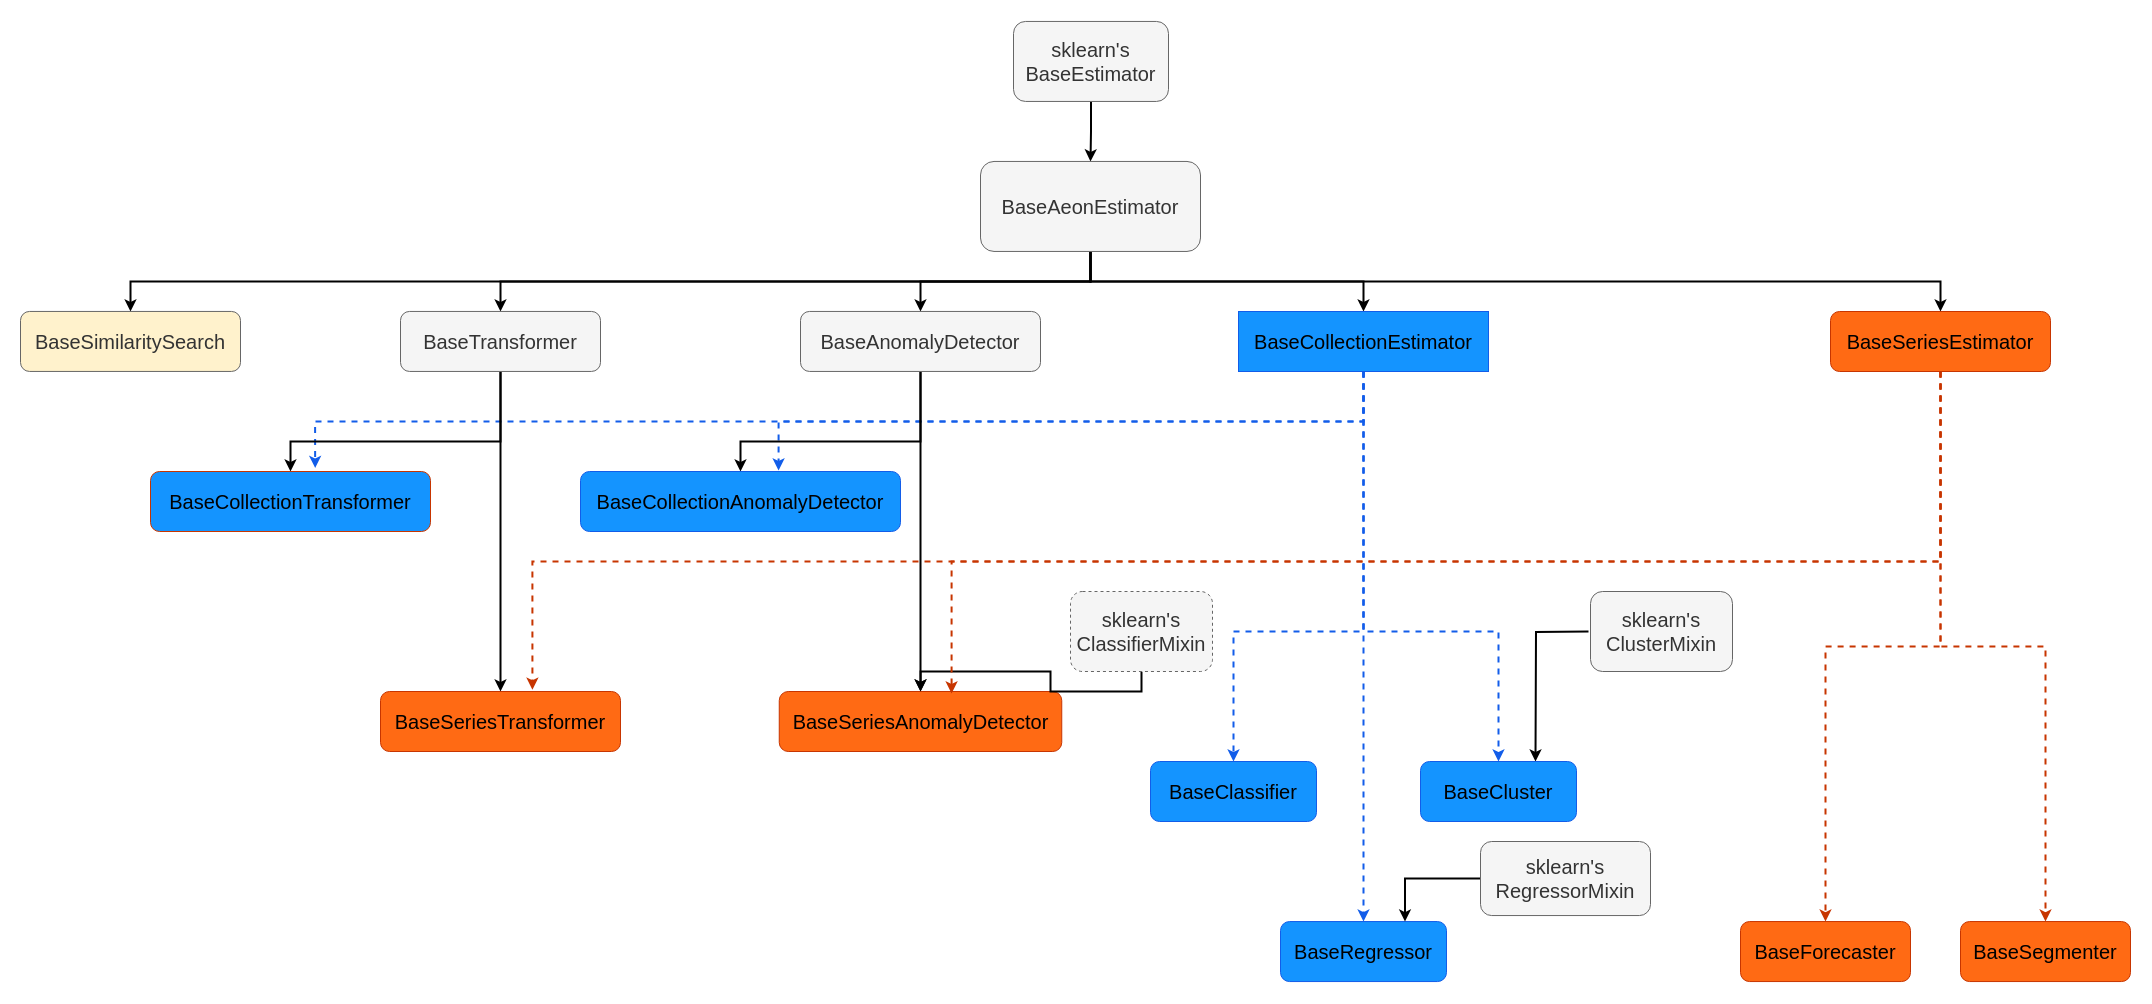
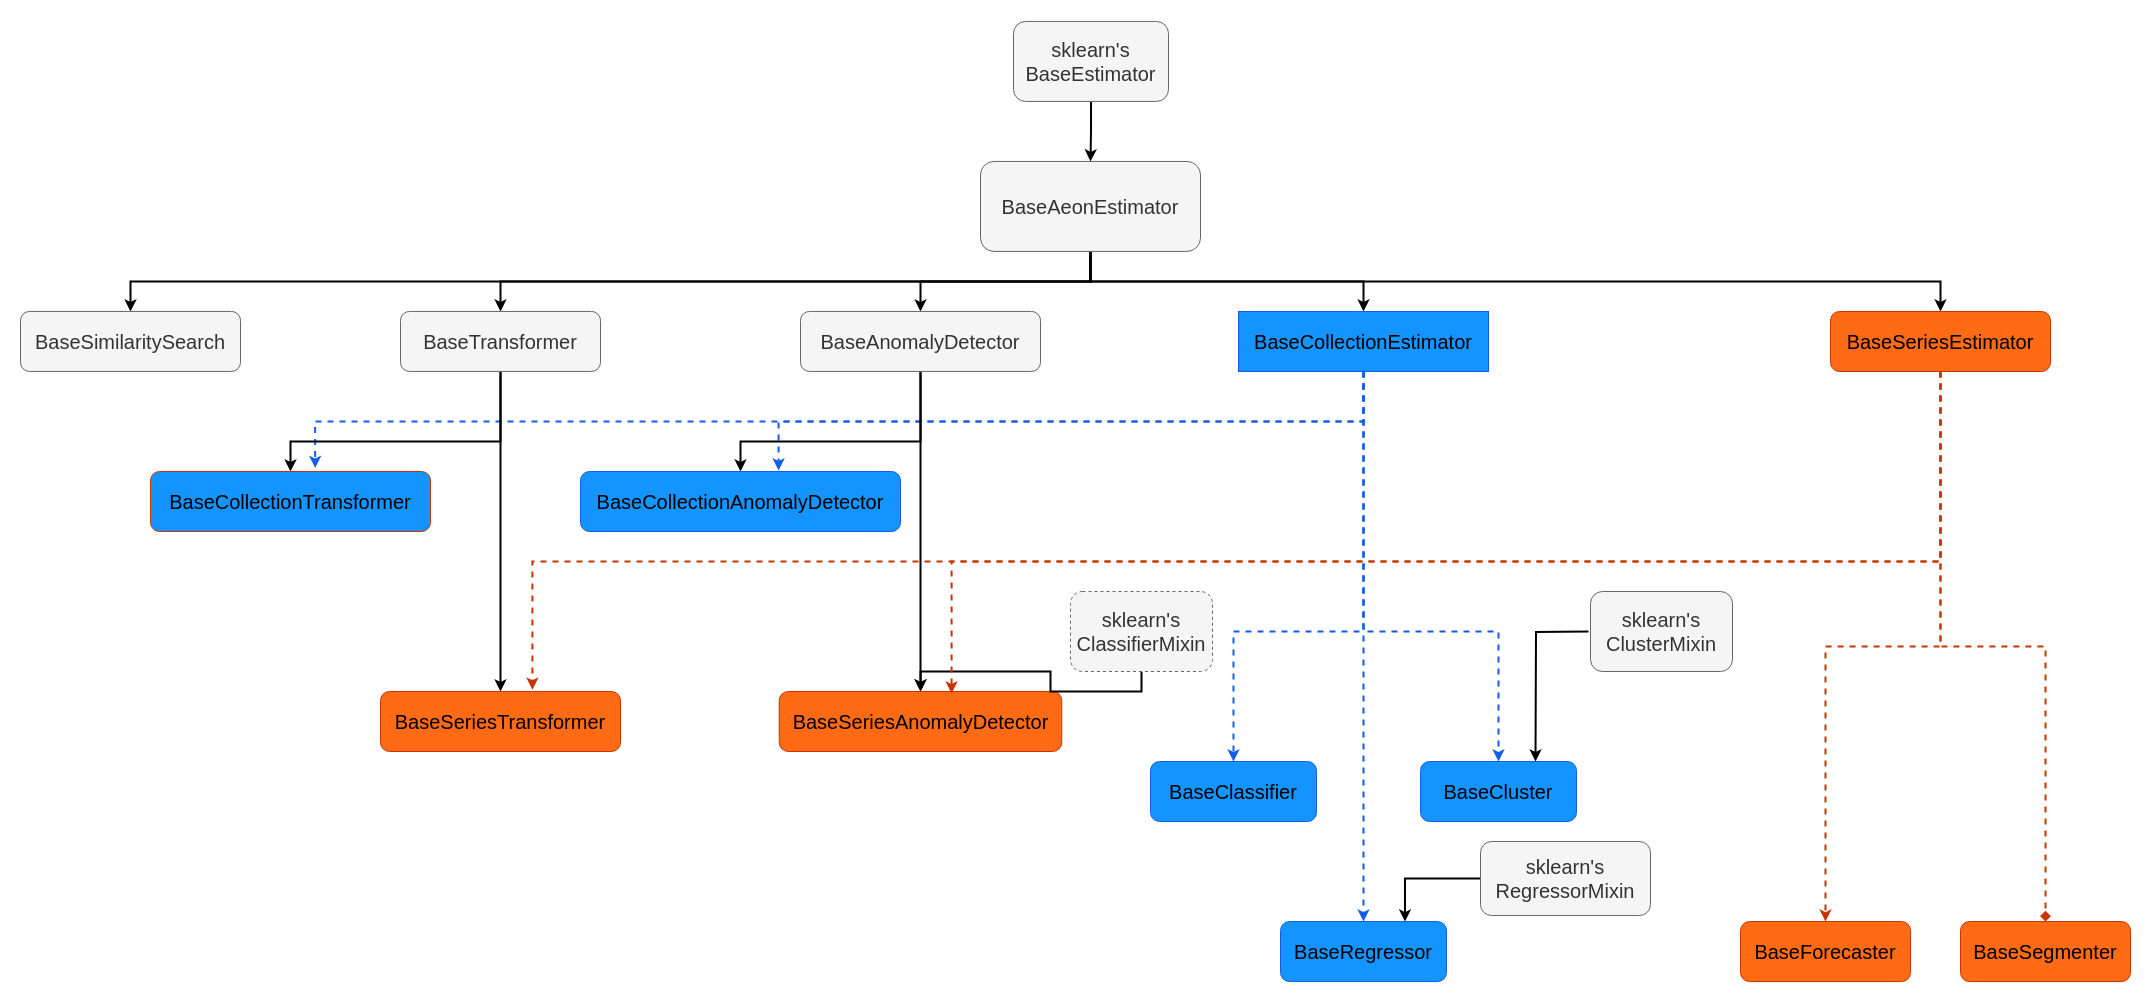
  <mxCell id="0" style=";html=1;" />
  <mxCell id="1" style=";html=1;" parent="0" />
  <mxCell id="2" style="edgeStyle=orthogonalEdgeStyle;rounded=0;orthogonalLoop=1;jettySize=auto;html=1;exitX=0.5;exitY=1;exitDx=0;exitDy=0;entryX=0.5;entryY=0;entryDx=0;entryDy=0;fontSize=20;strokeWidth=2;" parent="1" source="3" target="9" edge="1"><mxGeometry relative="1" as="geometry" /></mxCell>
  <mxCell id="3" value="&lt;font&gt;sklearn's BaseEstimator&lt;/font&gt;" style="rounded=1;whiteSpace=wrap;html=1;fillColor=#f5f5f5;fontColor=#333333;strokeColor=#666666;fontSize=20;" parent="1" vertex="1"><mxGeometry x="1013" y="20.95" width="155" height="80" as="geometry" /></mxCell>
  <mxCell id="4" style="edgeStyle=orthogonalEdgeStyle;rounded=0;orthogonalLoop=1;jettySize=auto;html=1;exitX=0.5;exitY=1;exitDx=0;exitDy=0;entryX=0.5;entryY=0;entryDx=0;entryDy=0;fontSize=20;strokeWidth=2;" parent="1" source="9" target="17" edge="1"><mxGeometry relative="1" as="geometry" /></mxCell>
  <mxCell id="5" style="edgeStyle=orthogonalEdgeStyle;rounded=0;orthogonalLoop=1;jettySize=auto;html=1;exitX=0.5;exitY=1;exitDx=0;exitDy=0;entryX=0.5;entryY=0;entryDx=0;entryDy=0;fontSize=20;strokeWidth=2;" parent="1" source="9" target="12" edge="1"><mxGeometry relative="1" as="geometry" /></mxCell>
  <mxCell id="6" style="edgeStyle=orthogonalEdgeStyle;rounded=0;orthogonalLoop=1;jettySize=auto;html=1;exitX=0.5;exitY=1;exitDx=0;exitDy=0;entryX=0.5;entryY=0;entryDx=0;entryDy=0;fontSize=20;strokeWidth=2;" parent="1" source="9" target="20" edge="1"><mxGeometry relative="1" as="geometry" /></mxCell>
  <mxCell id="7" style="edgeStyle=orthogonalEdgeStyle;rounded=0;orthogonalLoop=1;jettySize=auto;html=1;exitX=0.5;exitY=1;exitDx=0;exitDy=0;entryX=0.5;entryY=0;entryDx=0;entryDy=0;fontSize=20;strokeWidth=2;" parent="1" source="9" target="31" edge="1"><mxGeometry relative="1" as="geometry" /></mxCell>
  <mxCell id="8" style="edgeStyle=orthogonalEdgeStyle;rounded=0;orthogonalLoop=1;jettySize=auto;html=1;exitX=0.5;exitY=1;exitDx=0;exitDy=0;fontSize=20;strokeWidth=2;" parent="1" source="9" target="34" edge="1"><mxGeometry relative="1" as="geometry" /></mxCell>
  <mxCell id="9" value="&lt;font&gt;BaseAeonEstimator&lt;/font&gt;" style="rounded=1;whiteSpace=wrap;html=1;fillColor=#f5f5f5;fontColor=#333333;strokeColor=#666666;fontSize=20;" parent="1" vertex="1"><mxGeometry x="980" y="160.95" width="220" height="90" as="geometry" /></mxCell>
  <mxCell id="10" style="edgeStyle=orthogonalEdgeStyle;rounded=0;orthogonalLoop=1;jettySize=auto;html=1;exitX=0.5;exitY=1;exitDx=0;exitDy=0;dashed=1;fillColor=#fa6800;strokeColor=#C73500;fontSize=20;strokeWidth=2;" parent="1" source="12" target="29" edge="1"><mxGeometry relative="1" as="geometry" /></mxCell>
- <mxCell id="11" style="edgeStyle=orthogonalEdgeStyle;rounded=0;orthogonalLoop=1;jettySize=auto;html=1;exitX=0.5;exitY=1;exitDx=0;exitDy=0;entryX=0.5;entryY=0;entryDx=0;entryDy=0;dashed=1;fillColor=#fa6800;strokeColor=#C73500;fontSize=20;strokeWidth=2;" parent="1" source="12" target="30" edge="1"><mxGeometry relative="1" as="geometry" /></mxCell>
+ <mxCell id="11" style="edgeStyle=orthogonalEdgeStyle;rounded=0;orthogonalLoop=1;jettySize=auto;html=1;exitX=0.5;exitY=1;exitDx=0;exitDy=0;entryX=0.5;entryY=0;entryDx=0;entryDy=0;dashed=1;fillColor=#fa6800;strokeColor=#C73500;fontSize=20;strokeWidth=2;endArrow=diamond;" parent="1" source="12" target="30" edge="1"><mxGeometry relative="1" as="geometry" /></mxCell>
  <mxCell id="12" value="&lt;font&gt;BaseSeriesEstimator&lt;/font&gt;" style="rounded=1;whiteSpace=wrap;html=1;fillColor=light-dark(#FF6A14,#FF6A14);fontColor=#000000;strokeColor=#C73500;fontSize=20;" parent="1" vertex="1"><mxGeometry x="1830" y="311" width="220" height="60" as="geometry" /></mxCell>
  <mxCell id="13" style="edgeStyle=orthogonalEdgeStyle;rounded=0;orthogonalLoop=1;jettySize=auto;html=1;exitX=0.5;exitY=1;exitDx=0;exitDy=0;entryX=0.619;entryY=-0.017;entryDx=0;entryDy=0;dashed=1;fillColor=#fa6800;strokeColor=light-dark(#125DE9,#125DE9);fontSize=20;entryPerimeter=0;strokeWidth=2;" parent="1" source="17" target="21" edge="1"><mxGeometry relative="1" as="geometry"><mxPoint x="1235" y="351" as="sourcePoint" /><mxPoint x="720" y="451.05" as="targetPoint" /></mxGeometry></mxCell>
  <mxCell id="14" style="edgeStyle=orthogonalEdgeStyle;rounded=0;orthogonalLoop=1;jettySize=auto;html=1;exitX=0.5;exitY=1;exitDx=0;exitDy=0;entryX=0.5;entryY=0;entryDx=0;entryDy=0;dashed=1;fillColor=#fa6800;strokeColor=light-dark(#125DE9,#125DE9);fontSize=20;strokeWidth=2;" parent="1" source="17" target="23" edge="1"><mxGeometry relative="1" as="geometry"><Array as="points"><mxPoint x="1363" y="631" /><mxPoint x="1233" y="631" /></Array></mxGeometry></mxCell>
  <mxCell id="15" style="edgeStyle=orthogonalEdgeStyle;rounded=0;orthogonalLoop=1;jettySize=auto;html=1;exitX=0.5;exitY=1;exitDx=0;exitDy=0;entryX=0.5;entryY=0;entryDx=0;entryDy=0;dashed=1;fillColor=#fa6800;strokeColor=light-dark(#125DE9,#125DE9);fontSize=20;strokeWidth=2;" parent="1" source="17" target="28" edge="1"><mxGeometry relative="1" as="geometry"><Array as="points"><mxPoint x="1363" y="631" /><mxPoint x="1498" y="631" /></Array></mxGeometry></mxCell>
  <mxCell id="16" style="edgeStyle=orthogonalEdgeStyle;rounded=0;orthogonalLoop=1;jettySize=auto;html=1;exitX=0.5;exitY=1;exitDx=0;exitDy=0;entryX=0.588;entryY=-0.06;entryDx=0;entryDy=0;dashed=1;fillColor=#fa6800;strokeColor=light-dark(#125DE9,#125DE9);fontSize=20;entryPerimeter=0;strokeWidth=2;" parent="1" source="17" target="36" edge="1"><mxGeometry relative="1" as="geometry"><mxPoint x="1256" y="361" as="sourcePoint" /><mxPoint x="291" y="461.05" as="targetPoint" /></mxGeometry></mxCell>
  <mxCell id="17" value="&lt;font&gt;BaseCollectionEstimator&lt;/font&gt;" style="whiteSpace=wrap;html=1;fillColor=light-dark(#1494FF,#1494FF);fontColor=#000000;strokeColor=light-dark(#125DE9,#125DE9);fontSize=20;rounded=0;" parent="1" vertex="1"><mxGeometry x="1238" y="311" width="250" height="60" as="geometry" /></mxCell>
  <mxCell id="18" style="edgeStyle=orthogonalEdgeStyle;rounded=0;orthogonalLoop=1;jettySize=auto;html=1;exitX=0.5;exitY=1;exitDx=0;exitDy=0;entryX=0.5;entryY=0;entryDx=0;entryDy=0;fontSize=20;strokeWidth=2;" parent="1" source="20" target="21" edge="1"><mxGeometry relative="1" as="geometry"><Array as="points"><mxPoint x="920" y="441" /><mxPoint x="740" y="441" /></Array></mxGeometry></mxCell>
  <mxCell id="19" style="edgeStyle=orthogonalEdgeStyle;rounded=0;orthogonalLoop=1;jettySize=auto;html=1;exitX=0.5;exitY=1;exitDx=0;exitDy=0;entryX=0.5;entryY=0;entryDx=0;entryDy=0;fontSize=20;strokeWidth=2;" parent="1" source="20" target="22" edge="1"><mxGeometry relative="1" as="geometry"><Array as="points"><mxPoint x="920" y="651" /><mxPoint x="920" y="651" /></Array></mxGeometry></mxCell>
  <mxCell id="20" value="&lt;font&gt;BaseAnomalyDetector&lt;/font&gt;" style="rounded=1;whiteSpace=wrap;html=1;fillColor=#f5f5f5;fontColor=#333333;strokeColor=#666666;fontSize=20;" parent="1" vertex="1"><mxGeometry x="800" y="310.95" width="240" height="60" as="geometry" /></mxCell>
  <mxCell id="21" value="&lt;font&gt;BaseCollectionAnomalyDetector&lt;/font&gt;" style="rounded=1;whiteSpace=wrap;html=1;fillColor=light-dark(#1494FF,#1494FF);fontColor=#000000;strokeColor=light-dark(#125DE9,#125DE9);fontSize=20;" parent="1" vertex="1"><mxGeometry x="580" y="471" width="320" height="60" as="geometry" /></mxCell>
  <mxCell id="22" value="&lt;font&gt;BaseSeriesAnomalyDetector&lt;/font&gt;" style="rounded=1;whiteSpace=wrap;html=1;fillColor=light-dark(#FF6A14,#FF6A14);fontColor=#000000;strokeColor=#C73500;fontSize=20;" parent="1" vertex="1"><mxGeometry x="778.75" y="691" width="282.5" height="60" as="geometry" /></mxCell>
  <mxCell id="23" value="&lt;font&gt;BaseClassifier&lt;/font&gt;" style="rounded=1;whiteSpace=wrap;html=1;fillColor=light-dark(#1494FF,#1494FF);fontColor=#000000;strokeColor=light-dark(#125DE9,#125DE9);fontSize=20;" parent="1" vertex="1"><mxGeometry x="1150" y="761" width="166" height="60" as="geometry" /></mxCell>
  <mxCell id="24" style="edgeStyle=orthogonalEdgeStyle;rounded=0;orthogonalLoop=1;jettySize=auto;html=1;exitX=0.5;exitY=1;exitDx=0;exitDy=0;strokeWidth=2;" edge="1" parent="1" source="25" target="22"><mxGeometry relative="1" as="geometry" /></mxCell>
  <mxCell id="25" value="&lt;font&gt;sklearn's ClassifierMixin&lt;/font&gt;" style="rounded=1;whiteSpace=wrap;html=1;fillColor=#f5f5f5;fontColor=#333333;strokeColor=#666666;fontSize=20;dashed=1;" parent="1" vertex="1"><mxGeometry x="1070" y="591" width="142" height="80" as="geometry" /></mxCell>
  <mxCell id="26" style="edgeStyle=orthogonalEdgeStyle;rounded=0;orthogonalLoop=1;jettySize=auto;html=1;exitX=0;exitY=0.5;exitDx=0;exitDy=0;entryX=0.75;entryY=0;entryDx=0;entryDy=0;strokeWidth=2;" parent="1" edge="1"><mxGeometry relative="1" as="geometry"><mxPoint x="1588" y="631" as="sourcePoint" /><mxPoint x="1535" y="761" as="targetPoint" /></mxGeometry></mxCell>
  <mxCell id="27" value="&lt;font&gt;sklearn's ClusterMixin&lt;/font&gt;" style="rounded=1;whiteSpace=wrap;html=1;fillColor=#f5f5f5;fontColor=#333333;strokeColor=#666666;fontSize=20;" parent="1" vertex="1"><mxGeometry x="1590" y="591" width="142" height="80" as="geometry" /></mxCell>
  <mxCell id="28" value="&lt;font&gt;BaseCluster&lt;/font&gt;" style="rounded=1;whiteSpace=wrap;html=1;fillColor=light-dark(#1494FF,#1494FF);fontColor=#000000;strokeColor=light-dark(#125DE9,#125DE9);fontSize=20;" parent="1" vertex="1"><mxGeometry x="1420" y="761" width="156" height="60" as="geometry" /></mxCell>
  <mxCell id="29" value="&lt;font&gt;BaseForecaster&lt;/font&gt;" style="rounded=1;whiteSpace=wrap;html=1;fillColor=light-dark(#FF6A14,#FF6A14);fontColor=#000000;strokeColor=#C73500;fontSize=20;" parent="1" vertex="1"><mxGeometry x="1740" y="921.05" width="170" height="60" as="geometry" /></mxCell>
  <mxCell id="30" value="&lt;font&gt;BaseSegmenter&lt;/font&gt;" style="rounded=1;whiteSpace=wrap;html=1;fillColor=light-dark(#FF6A14,#FF6A14);fontColor=#000000;strokeColor=#C73500;fontSize=20;" parent="1" vertex="1"><mxGeometry x="1960" y="921.05" width="170" height="60" as="geometry" /></mxCell>
- <mxCell id="31" value="&lt;font&gt;BaseSimilaritySearch&lt;/font&gt;" style="rounded=1;whiteSpace=wrap;html=1;fillColor=#fff2cc;fontColor=#333333;strokeColor=#666666;fontSize=20;" parent="1" vertex="1"><mxGeometry x="20" y="310.95" width="220" height="60" as="geometry" /></mxCell>
+ <mxCell id="31" value="&lt;font&gt;BaseSimilaritySearch&lt;/font&gt;" style="rounded=1;whiteSpace=wrap;html=1;fillColor=#f5f5f5;fontColor=#333333;strokeColor=#666666;fontSize=20;" parent="1" vertex="1"><mxGeometry x="20" y="310.95" width="220" height="60" as="geometry" /></mxCell>
  <mxCell id="32" style="edgeStyle=orthogonalEdgeStyle;rounded=0;orthogonalLoop=1;jettySize=auto;html=1;exitX=0.5;exitY=1;exitDx=0;exitDy=0;entryX=0.5;entryY=0;entryDx=0;entryDy=0;fontSize=20;strokeWidth=2;" parent="1" source="34" target="36" edge="1"><mxGeometry relative="1" as="geometry"><Array as="points"><mxPoint x="500" y="441" /><mxPoint x="290" y="441" /></Array></mxGeometry></mxCell>
  <mxCell id="33" style="edgeStyle=orthogonalEdgeStyle;rounded=0;orthogonalLoop=1;jettySize=auto;html=1;exitX=0.5;exitY=1;exitDx=0;exitDy=0;entryX=0.5;entryY=0;entryDx=0;entryDy=0;fontSize=20;strokeWidth=2;" parent="1" source="34" target="35" edge="1"><mxGeometry relative="1" as="geometry"><Array as="points"><mxPoint x="500" y="651" /><mxPoint x="500" y="651" /></Array></mxGeometry></mxCell>
  <mxCell id="34" value="&lt;font&gt;BaseTransformer&lt;/font&gt;" style="rounded=1;whiteSpace=wrap;html=1;fillColor=#f5f5f5;fontColor=#333333;strokeColor=#666666;fontSize=20;" parent="1" vertex="1"><mxGeometry x="400" y="310.95" width="200" height="60" as="geometry" /></mxCell>
  <mxCell id="35" value="&lt;font&gt;BaseSeriesTransformer&lt;/font&gt;" style="rounded=1;whiteSpace=wrap;html=1;fillColor=light-dark(#FF6A14,#FF6A14);fontColor=#000000;strokeColor=#C73500;fontSize=20;" parent="1" vertex="1"><mxGeometry x="380" y="691" width="240" height="60" as="geometry" /></mxCell>
  <mxCell id="36" value="&lt;font&gt;BaseCollectionTransformer&lt;/font&gt;" style="rounded=1;whiteSpace=wrap;html=1;fillColor=light-dark(#1494FF,#1494FF);fontColor=#000000;strokeColor=light-dark(#C73500,#125DE9);fontSize=20;" parent="1" vertex="1"><mxGeometry x="150" y="471" width="280" height="60" as="geometry" /></mxCell>
  <mxCell id="37" style="edgeStyle=orthogonalEdgeStyle;rounded=0;orthogonalLoop=1;jettySize=auto;html=1;exitX=0.5;exitY=1;exitDx=0;exitDy=0;entryX=0.61;entryY=0.033;entryDx=0;entryDy=0;entryPerimeter=0;dashed=1;fillColor=#fa6800;strokeColor=#C73500;strokeWidth=2;" parent="1" source="12" target="22" edge="1"><mxGeometry relative="1" as="geometry"><Array as="points"><mxPoint x="1940" y="561" /><mxPoint x="951" y="561" /></Array></mxGeometry></mxCell>
  <mxCell id="38" style="edgeStyle=orthogonalEdgeStyle;rounded=0;orthogonalLoop=1;jettySize=auto;html=1;exitX=0.5;exitY=1;exitDx=0;exitDy=0;entryX=0.633;entryY=-0.03;entryDx=0;entryDy=0;entryPerimeter=0;dashed=1;fillColor=#fa6800;strokeColor=#C73500;strokeWidth=2;" parent="1" source="12" target="35" edge="1"><mxGeometry relative="1" as="geometry"><Array as="points"><mxPoint x="1940" y="561" /><mxPoint x="532" y="561" /></Array></mxGeometry></mxCell>
  <mxCell id="39" value="&lt;font&gt;BaseRegressor&lt;/font&gt;" style="rounded=1;whiteSpace=wrap;html=1;fillColor=light-dark(#1494FF,#1494FF);fontColor=#000000;strokeColor=light-dark(#125DE9,#125DE9);fontSize=20;" vertex="1" parent="1"><mxGeometry x="1280" y="921.05" width="166" height="60" as="geometry" /></mxCell>
  <mxCell id="40" style="edgeStyle=orthogonalEdgeStyle;rounded=0;orthogonalLoop=1;jettySize=auto;html=1;exitX=0;exitY=0.5;exitDx=0;exitDy=0;entryX=0.75;entryY=0;entryDx=0;entryDy=0;strokeWidth=2;" edge="1" parent="1" source="41" target="39"><mxGeometry relative="1" as="geometry" /></mxCell>
  <mxCell id="41" value="&lt;font&gt;sklearn's RegressorMixin&lt;/font&gt;" style="rounded=1;whiteSpace=wrap;html=1;fillColor=#f5f5f5;fontColor=#333333;strokeColor=#666666;fontSize=20;" vertex="1" parent="1"><mxGeometry x="1480" y="841" width="170" height="74.05" as="geometry" /></mxCell>
  <mxCell id="42" style="edgeStyle=orthogonalEdgeStyle;rounded=0;orthogonalLoop=1;jettySize=auto;html=1;exitX=0.5;exitY=1;exitDx=0;exitDy=0;entryX=0.5;entryY=0;entryDx=0;entryDy=0;dashed=1;fillColor=#fa6800;strokeColor=light-dark(#125DE9,#125DE9);fontSize=20;strokeWidth=2;" edge="1" parent="1" source="17" target="39"><mxGeometry relative="1" as="geometry"><mxPoint x="1420" y="571" as="sourcePoint" /><mxPoint x="1555" y="961" as="targetPoint" /><Array as="points"><mxPoint x="1363" y="921" /></Array></mxGeometry></mxCell>
